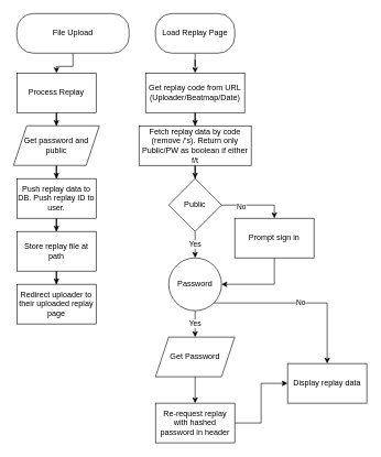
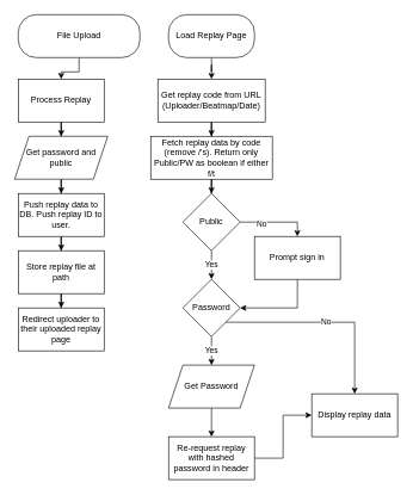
  <mxCell id="0" />
  <mxCell id="1" parent="0" />
  <mxCell id="2" style="edgeStyle=orthogonalEdgeStyle;rounded=0;orthogonalLoop=1;jettySize=auto;html=1;entryX=0.5;entryY=0;entryDx=0;entryDy=0;" edge="1" parent="1" source="3" target="5"><mxGeometry relative="1" as="geometry" /></mxCell>
  <mxCell id="3" value="File Upload" style="rounded=1;whiteSpace=wrap;html=1;arcSize=42;" vertex="1" parent="1"><mxGeometry x="25" y="20" width="170" height="60" as="geometry" /></mxCell>
  <mxCell id="4" style="edgeStyle=orthogonalEdgeStyle;rounded=0;orthogonalLoop=1;jettySize=auto;html=1;entryX=0.5;entryY=0;entryDx=0;entryDy=0;" edge="1" parent="1" source="5" target="7"><mxGeometry relative="1" as="geometry" /></mxCell>
  <mxCell id="5" value="Process Replay" style="rounded=0;whiteSpace=wrap;html=1;" vertex="1" parent="1"><mxGeometry x="25" y="110" width="120" height="60" as="geometry" /></mxCell>
  <mxCell id="6" style="edgeStyle=orthogonalEdgeStyle;rounded=0;orthogonalLoop=1;jettySize=auto;html=1;entryX=0.5;entryY=0;entryDx=0;entryDy=0;" edge="1" parent="1" source="7" target="9"><mxGeometry relative="1" as="geometry" /></mxCell>
  <mxCell id="7" value="Get password and public" style="shape=parallelogram;perimeter=parallelogramPerimeter;whiteSpace=wrap;html=1;fixedSize=1;" vertex="1" parent="1"><mxGeometry x="20" y="190" width="130" height="60" as="geometry" /></mxCell>
  <mxCell id="8" style="edgeStyle=orthogonalEdgeStyle;rounded=0;orthogonalLoop=1;jettySize=auto;html=1;entryX=0.5;entryY=0;entryDx=0;entryDy=0;" edge="1" parent="1" source="9" target="11"><mxGeometry relative="1" as="geometry" /></mxCell>
  <mxCell id="9" value="Push replay data to DB. Push replay ID to user." style="rounded=0;whiteSpace=wrap;html=1;" vertex="1" parent="1"><mxGeometry x="25" y="270" width="120" height="60" as="geometry" /></mxCell>
  <mxCell id="10" style="edgeStyle=orthogonalEdgeStyle;rounded=0;orthogonalLoop=1;jettySize=auto;html=1;entryX=0.5;entryY=0;entryDx=0;entryDy=0;" edge="1" parent="1" source="11" target="12"><mxGeometry relative="1" as="geometry" /></mxCell>
  <mxCell id="11" value="Store replay file at path" style="rounded=0;whiteSpace=wrap;html=1;" vertex="1" parent="1"><mxGeometry x="25" y="350" width="120" height="60" as="geometry" /></mxCell>
  <mxCell id="12" value="Redirect uploader to their uploaded replay page" style="rounded=0;whiteSpace=wrap;html=1;" vertex="1" parent="1"><mxGeometry x="25" y="430" width="120" height="60" as="geometry" /></mxCell>
  <mxCell id="13" style="edgeStyle=orthogonalEdgeStyle;rounded=0;orthogonalLoop=1;jettySize=auto;html=1;entryX=0.5;entryY=0;entryDx=0;entryDy=0;" edge="1" parent="1" source="14" target="16"><mxGeometry relative="1" as="geometry" /></mxCell>
  <mxCell id="14" value="Load Replay Page" style="rounded=1;whiteSpace=wrap;html=1;arcSize=42;" vertex="1" parent="1"><mxGeometry x="235" y="20" width="120" height="60" as="geometry" /></mxCell>
  <mxCell id="15" style="edgeStyle=orthogonalEdgeStyle;rounded=0;orthogonalLoop=1;jettySize=auto;html=1;entryX=0.5;entryY=0;entryDx=0;entryDy=0;" edge="1" parent="1" source="16" target="18"><mxGeometry relative="1" as="geometry" /></mxCell>
  <mxCell id="16" value="Get replay code from URL (Uploader/Beatmap/Date)" style="rounded=0;whiteSpace=wrap;html=1;" vertex="1" parent="1"><mxGeometry x="220" y="110" width="150" height="60" as="geometry" /></mxCell>
  <mxCell id="17" style="edgeStyle=orthogonalEdgeStyle;rounded=0;orthogonalLoop=1;jettySize=auto;html=1;entryX=0.5;entryY=0;entryDx=0;entryDy=0;" edge="1" parent="1" source="18" target="22"><mxGeometry relative="1" as="geometry" /></mxCell>
  <mxCell id="18" value="Fetch replay data by code (remove /'s). Return only Public/PW as boolean if either f/t" style="rounded=0;whiteSpace=wrap;html=1;" vertex="1" parent="1"><mxGeometry x="210" y="190" width="170" height="60" as="geometry" /></mxCell>
  <mxCell id="19" style="edgeStyle=orthogonalEdgeStyle;rounded=0;orthogonalLoop=1;jettySize=auto;html=1;entryX=0.5;entryY=0;entryDx=0;entryDy=0;" edge="1" parent="1" source="22" target="27"><mxGeometry relative="1" as="geometry" /></mxCell>
  <mxCell id="20" value="No" style="edgeLabel;html=1;align=center;verticalAlign=middle;resizable=0;points=[];" vertex="1" connectable="0" parent="19"><mxGeometry x="-0.42" y="-1" relative="1" as="geometry"><mxPoint as="offset" /></mxGeometry></mxCell>
  <mxCell id="21" value="Yes" style="edgeStyle=orthogonalEdgeStyle;rounded=0;orthogonalLoop=1;jettySize=auto;html=1;entryX=0.5;entryY=0;entryDx=0;entryDy=0;" edge="1" parent="1" source="22" target="25"><mxGeometry relative="1" as="geometry" /></mxCell>
  <mxCell id="22" value="Public" style="rhombus;whiteSpace=wrap;html=1;" vertex="1" parent="1"><mxGeometry x="255" y="270" width="80" height="80" as="geometry" /></mxCell>
  <mxCell id="23" value="Yes" style="edgeStyle=orthogonalEdgeStyle;rounded=0;orthogonalLoop=1;jettySize=auto;html=1;entryX=0.5;entryY=0;entryDx=0;entryDy=0;" edge="1" parent="1" source="25" target="29"><mxGeometry relative="1" as="geometry" /></mxCell>
  <mxCell id="24" value="No" style="edgeStyle=orthogonalEdgeStyle;rounded=0;orthogonalLoop=1;jettySize=auto;html=1;exitX=1;exitY=1;exitDx=0;exitDy=0;entryX=0.5;entryY=0;entryDx=0;entryDy=0;" edge="1" parent="1" source="25" target="32"><mxGeometry relative="1" as="geometry" /></mxCell>
- <mxCell id="25" value="Password" style="ellipse;whiteSpace=wrap;html=1;" vertex="1" parent="1"><mxGeometry x="255" y="390" width="80" height="80" as="geometry" /></mxCell>
+ <mxCell id="25" value="Password" style="rhombus;whiteSpace=wrap;html=1;" vertex="1" parent="1"><mxGeometry x="255" y="390" width="80" height="80" as="geometry" /></mxCell>
  <mxCell id="26" style="edgeStyle=orthogonalEdgeStyle;rounded=0;orthogonalLoop=1;jettySize=auto;html=1;" edge="1" parent="1" source="27" target="25"><mxGeometry relative="1" as="geometry"><Array as="points"><mxPoint x="415" y="430" /></Array></mxGeometry></mxCell>
  <mxCell id="27" value="Prompt sign in" style="rounded=0;whiteSpace=wrap;html=1;" vertex="1" parent="1"><mxGeometry x="355" y="330" width="120" height="60" as="geometry" /></mxCell>
  <mxCell id="28" style="edgeStyle=orthogonalEdgeStyle;rounded=0;orthogonalLoop=1;jettySize=auto;html=1;entryX=0.5;entryY=0;entryDx=0;entryDy=0;" edge="1" parent="1" source="29" target="31"><mxGeometry relative="1" as="geometry" /></mxCell>
  <mxCell id="29" value="Get Password" style="shape=parallelogram;perimeter=parallelogramPerimeter;whiteSpace=wrap;html=1;fixedSize=1;" vertex="1" parent="1"><mxGeometry x="235" y="510" width="120" height="60" as="geometry" /></mxCell>
  <mxCell id="30" style="edgeStyle=orthogonalEdgeStyle;rounded=0;orthogonalLoop=1;jettySize=auto;html=1;entryX=0;entryY=0.5;entryDx=0;entryDy=0;" edge="1" parent="1" source="31" target="32"><mxGeometry relative="1" as="geometry" /></mxCell>
  <mxCell id="31" value="Re-request replay with hashed password in header" style="rounded=0;whiteSpace=wrap;html=1;" vertex="1" parent="1"><mxGeometry x="235" y="610" width="120" height="60" as="geometry" /></mxCell>
  <mxCell id="32" value="Display replay data" style="rounded=0;whiteSpace=wrap;html=1;" vertex="1" parent="1"><mxGeometry x="435" y="550" width="120" height="60" as="geometry" /></mxCell>
